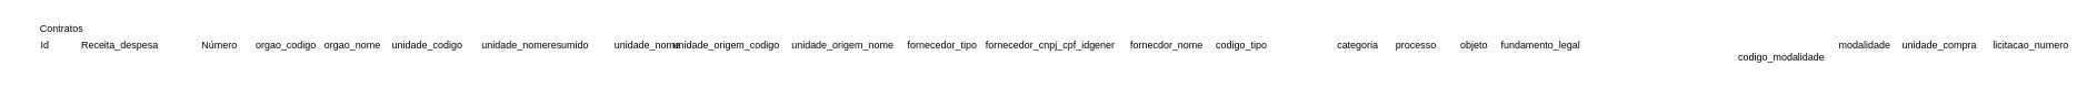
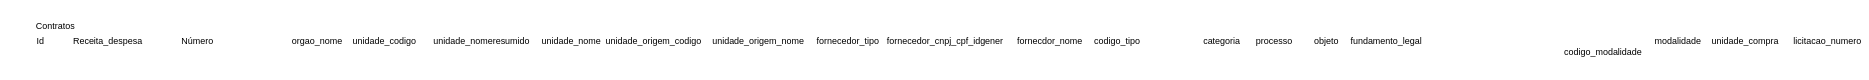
  <mxCell id="0" />
  <mxCell id="1" parent="0" />
  <mxCell id="2" value="Contratos" style="text;html=1;strokeColor=none;fillColor=none;align=center;verticalAlign=middle;whiteSpace=wrap;rounded=0;" vertex="1" parent="1"><mxGeometry x="40" y="20" width="60" height="30" as="geometry" /></mxCell>
  <mxCell id="3" value="Id" style="text;html=1;strokeColor=none;fillColor=none;align=center;verticalAlign=middle;whiteSpace=wrap;rounded=0;" vertex="1" parent="1"><mxGeometry x="20" y="40" width="60" height="30" as="geometry" /></mxCell>
  <mxCell id="4" value="Receita_despesa" style="text;html=1;strokeColor=none;fillColor=none;align=center;verticalAlign=middle;whiteSpace=wrap;rounded=0;" vertex="1" parent="1"><mxGeometry x="110" y="40" width="60" height="30" as="geometry" /></mxCell>
  <mxCell id="5" value="Número" style="text;html=1;strokeColor=none;fillColor=none;align=center;verticalAlign=middle;whiteSpace=wrap;rounded=0;" vertex="1" parent="1"><mxGeometry x="230" y="40" width="60" height="30" as="geometry" /></mxCell>
- <mxCell id="6" value="orgao_codigo" style="text;html=1;strokeColor=none;fillColor=none;align=center;verticalAlign=middle;whiteSpace=wrap;rounded=0;" vertex="1" parent="1"><mxGeometry x="310" y="40" width="60" height="30" as="geometry" /></mxCell>
  <mxCell id="7" value="orgao_nome" style="text;html=1;strokeColor=none;fillColor=none;align=center;verticalAlign=middle;whiteSpace=wrap;rounded=0;" vertex="1" parent="1"><mxGeometry x="390" y="40" width="60" height="30" as="geometry" /></mxCell>
  <mxCell id="8" value="unidade_codigo" style="text;html=1;strokeColor=none;fillColor=none;align=center;verticalAlign=middle;whiteSpace=wrap;rounded=0;" vertex="1" parent="1"><mxGeometry x="480" y="40" width="60" height="30" as="geometry" /></mxCell>
  <mxCell id="9" value="unidade_nomeresumido" style="text;html=1;strokeColor=none;fillColor=none;align=center;verticalAlign=middle;whiteSpace=wrap;rounded=0;" vertex="1" parent="1"><mxGeometry x="610" y="40" width="60" height="30" as="geometry" /></mxCell>
- <mxCell id="10" value="unidade_nome" style="text;html=1;strokeColor=none;fillColor=none;align=center;verticalAlign=middle;whiteSpace=wrap;rounded=0;" vertex="1" parent="1"><mxGeometry x="745" y="40" width="60" height="30" as="geometry" /></mxCell>
+ <mxCell id="10" value="unidade_nome" style="text;html=1;strokeColor=none;fillColor=none;align=center;verticalAlign=middle;whiteSpace=wrap;rounded=0;" vertex="1" parent="1"><mxGeometry x="730" y="40" width="60" height="30" as="geometry" /></mxCell>
  <mxCell id="11" value="unidade_origem_codigo" style="text;html=1;strokeColor=none;fillColor=none;align=center;verticalAlign=middle;whiteSpace=wrap;rounded=0;" vertex="1" parent="1"><mxGeometry x="840" y="40" width="60" height="30" as="geometry" /></mxCell>
  <mxCell id="12" value="unidade_origem_nome" style="text;html=1;strokeColor=none;fillColor=none;align=center;verticalAlign=middle;whiteSpace=wrap;rounded=0;" vertex="1" parent="1"><mxGeometry x="980" y="40" width="60" height="30" as="geometry" /></mxCell>
  <mxCell id="13" value="fornecedor_tipo" style="text;html=1;strokeColor=none;fillColor=none;align=center;verticalAlign=middle;whiteSpace=wrap;rounded=0;" vertex="1" parent="1"><mxGeometry x="1100" y="40" width="60" height="30" as="geometry" /></mxCell>
  <mxCell id="14" value="fornecedor_cnpj_cpf_idgener" style="text;html=1;strokeColor=none;fillColor=none;align=center;verticalAlign=middle;whiteSpace=wrap;rounded=0;" vertex="1" parent="1"><mxGeometry x="1230" y="40" width="60" height="30" as="geometry" /></mxCell>
  <mxCell id="15" value="fornecdor_nome" style="text;html=1;strokeColor=none;fillColor=none;align=center;verticalAlign=middle;whiteSpace=wrap;rounded=0;" vertex="1" parent="1"><mxGeometry x="1370" y="40" width="60" height="30" as="geometry" /></mxCell>
  <mxCell id="16" value="codigo_tipo" style="text;html=1;strokeColor=none;fillColor=none;align=center;verticalAlign=middle;whiteSpace=wrap;rounded=0;" vertex="1" parent="1"><mxGeometry x="1460" y="40" width="60" height="30" as="geometry" /></mxCell>
  <mxCell id="17" value="categoria" style="text;html=1;strokeColor=none;fillColor=none;align=center;verticalAlign=middle;whiteSpace=wrap;rounded=0;" vertex="1" parent="1"><mxGeometry x="1600" y="40" width="60" height="30" as="geometry" /></mxCell>
  <mxCell id="18" value="processo" style="text;html=1;strokeColor=none;fillColor=none;align=center;verticalAlign=middle;whiteSpace=wrap;rounded=0;" vertex="1" parent="1"><mxGeometry x="1670" y="40" width="60" height="30" as="geometry" /></mxCell>
  <mxCell id="19" value="objeto" style="text;html=1;strokeColor=none;fillColor=none;align=center;verticalAlign=middle;whiteSpace=wrap;rounded=0;" vertex="1" parent="1"><mxGeometry x="1740" y="40" width="60" height="30" as="geometry" /></mxCell>
  <mxCell id="20" value="fundamento_legal" style="text;html=1;strokeColor=none;fillColor=none;align=center;verticalAlign=middle;whiteSpace=wrap;rounded=0;" vertex="1" parent="1"><mxGeometry x="1820" y="40" width="60" height="30" as="geometry" /></mxCell>
  <mxCell id="21" value="codigo_modalidade" style="text;html=1;strokeColor=none;fillColor=none;align=center;verticalAlign=middle;whiteSpace=wrap;rounded=0;" vertex="1" parent="1"><mxGeometry x="2110" y="55" width="60" height="30" as="geometry" /></mxCell>
  <mxCell id="22" value="modalidade" style="text;html=1;strokeColor=none;fillColor=none;align=center;verticalAlign=middle;whiteSpace=wrap;rounded=0;" vertex="1" parent="1"><mxGeometry x="2210" y="40" width="60" height="30" as="geometry" /></mxCell>
  <mxCell id="23" value="unidade_compra" style="text;html=1;strokeColor=none;fillColor=none;align=center;verticalAlign=middle;whiteSpace=wrap;rounded=0;" vertex="1" parent="1"><mxGeometry x="2300" y="40" width="60" height="30" as="geometry" /></mxCell>
  <mxCell id="24" value="licitacao_numero" style="text;html=1;strokeColor=none;fillColor=none;align=center;verticalAlign=middle;whiteSpace=wrap;rounded=0;" vertex="1" parent="1"><mxGeometry x="2410" y="40" width="60" height="30" as="geometry" /></mxCell>
